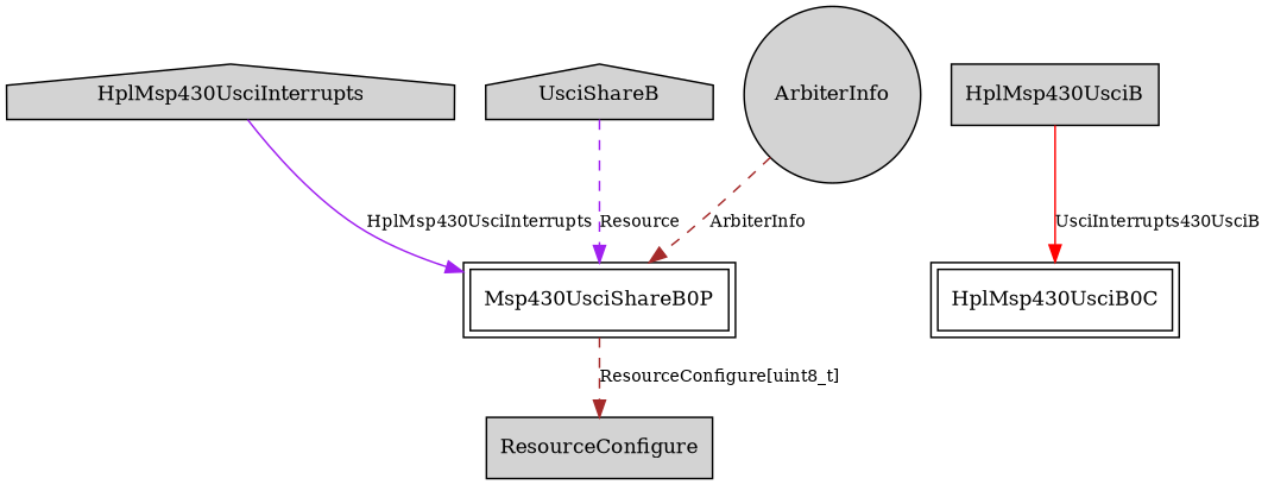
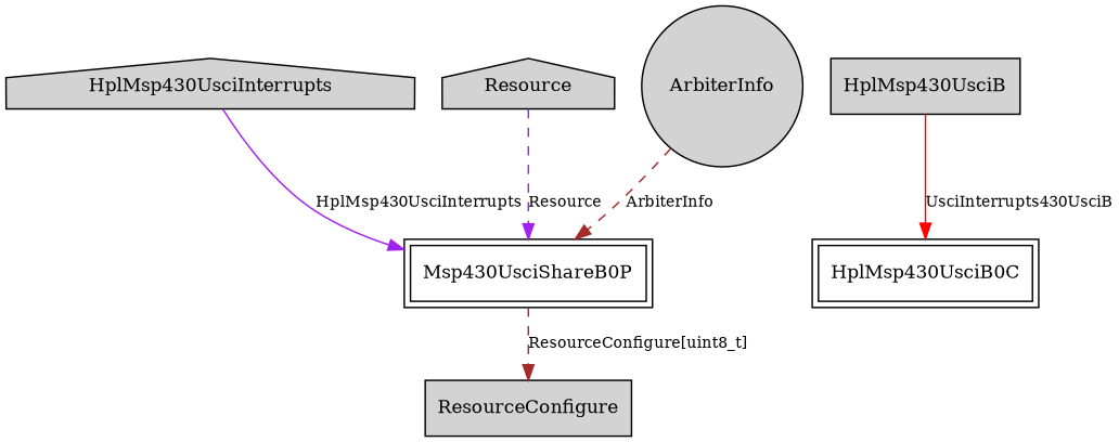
  digraph {
    node [fontsize=12 shape=box style=filled]
    edge [color=brown fontsize=10 style=dashed]
    Msp430UsciShareB0P [peripheries=2 style=""]
    n2 [label=ResourceConfigure]
    n3 [label=HplMsp430UsciB]
    HplMsp430UsciB0C [peripheries=2 style=""]
    n5 [label=HplMsp430UsciInterrupts shape=house]
-   n6 [label=UsciShareB shape=house]
+   n6 [label=Resource shape=house]
    n7 [label=ArbiterInfo shape=circle]
    Msp430UsciShareB0P -> n2 [label="ResourceConfigure[uint8_t]"]
    n3 -> HplMsp430UsciB0C [color=red label=UsciInterrupts430UsciB style=solid]
    n5 -> Msp430UsciShareB0P [color=purple label=HplMsp430UsciInterrupts style=solid]
    n6 -> Msp430UsciShareB0P [color=purple label=Resource]
    n7 -> Msp430UsciShareB0P [label=ArbiterInfo]
  }
